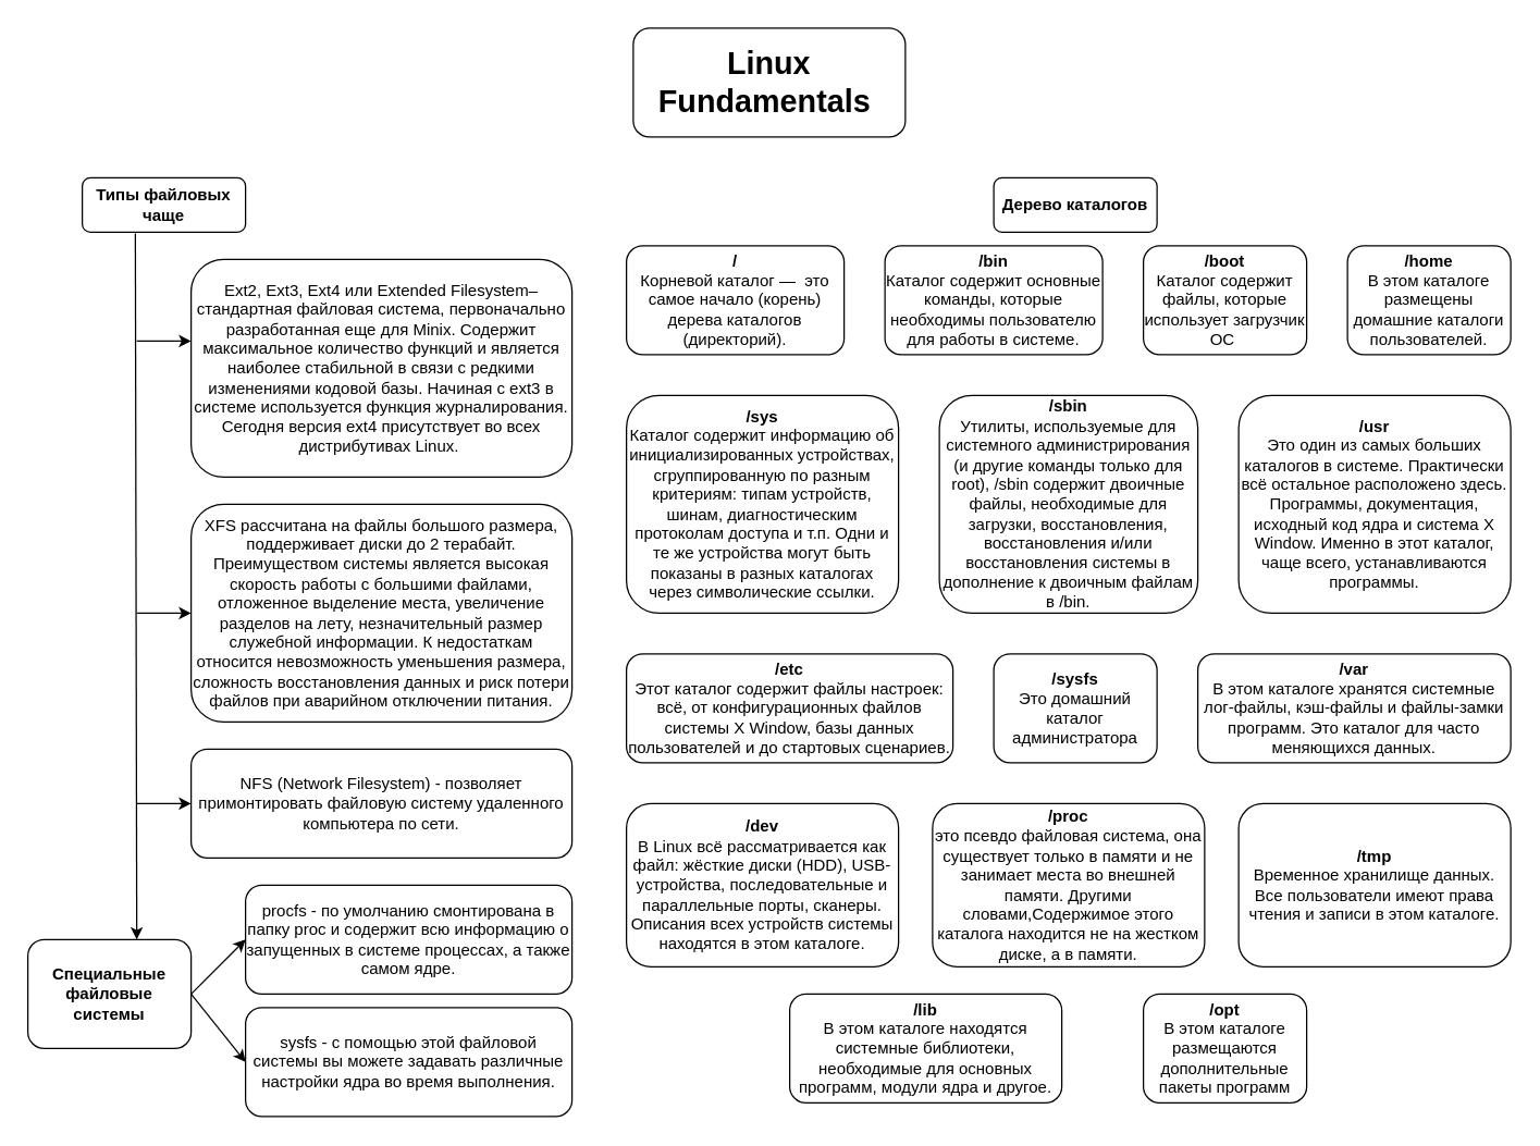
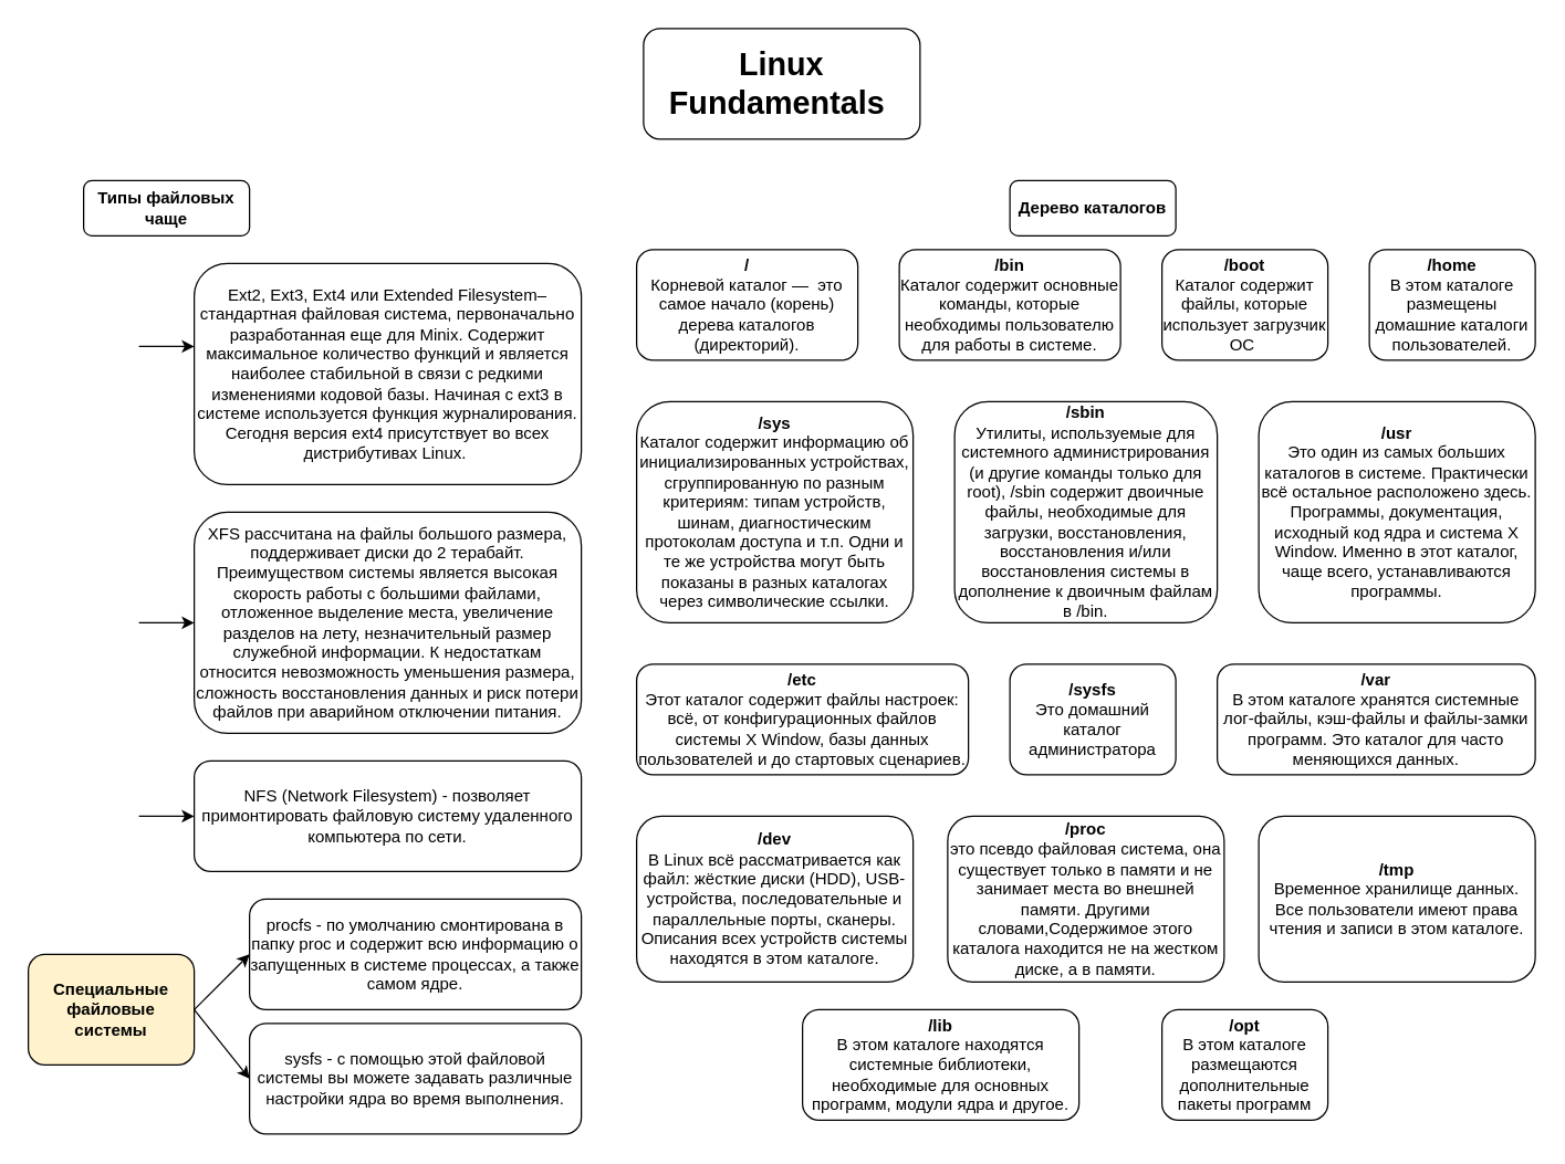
  <mxCell id="0" />
  <mxCell id="1" parent="0" />
  <mxCell id="2" value="&lt;font style=&quot;font-size: 23px;&quot;&gt;Linux Fundamentals&amp;nbsp;&lt;/font&gt;" style="rounded=1;whiteSpace=wrap;html=1;fontStyle=1" vertex="1" parent="1"><mxGeometry x="465" y="20" width="200" height="80" as="geometry" /></mxCell>
  <mxCell id="3" value="Типы файловых чаще" style="rounded=1;whiteSpace=wrap;html=1;fontStyle=1" vertex="1" parent="1"><mxGeometry x="60" y="130" width="120" height="40" as="geometry" /></mxCell>
- <mxCell id="4" value="Специальные файловые системы" style="rounded=1;whiteSpace=wrap;html=1;fontStyle=1" vertex="1" parent="1"><mxGeometry x="20" y="690" width="120" height="80" as="geometry" /></mxCell>
+ <mxCell id="4" value="Специальные файловые системы" style="rounded=1;whiteSpace=wrap;html=1;fontStyle=1;fillColor=#fff2cc;" vertex="1" parent="1"><mxGeometry x="20" y="690" width="120" height="80" as="geometry" /></mxCell>
  <mxCell id="5" value="sysfs - с помощью этой файловой системы вы можете задавать различные настройки ядра во время выполнения." style="rounded=1;whiteSpace=wrap;html=1;" vertex="1" parent="1"><mxGeometry x="180" y="740" width="240" height="80" as="geometry" /></mxCell>
  <mxCell id="6" value="NFS (Network Filesystem) - позволяет примонтировать файловую систему удаленного компьютера по сети." style="rounded=1;whiteSpace=wrap;html=1;" vertex="1" parent="1"><mxGeometry x="140" y="550" width="280" height="80" as="geometry" /></mxCell>
  <mxCell id="7" value="XFS рассчитана на файлы большого размера, поддерживает диски до 2 терабайт. Преимуществом системы является высокая скорость работы с большими файлами, отложенное выделение места, увеличение разделов на лету, незначительный размер служебной информации. К недостаткам относится невозможность уменьшения размера, сложность восстановления данных и риск потери файлов при аварийном отключении питания." style="rounded=1;whiteSpace=wrap;html=1;" vertex="1" parent="1"><mxGeometry x="140" y="370" width="280" height="160" as="geometry" /></mxCell>
  <mxCell id="8" value="Дерево каталогов" style="rounded=1;whiteSpace=wrap;html=1;fontStyle=1" vertex="1" parent="1"><mxGeometry x="730" y="130" width="120" height="40" as="geometry" /></mxCell>
  <mxCell id="9" value="Ext2, Ext3, Ext4 или Extended Filesystem– стандартная файловая система, первоначально разработанная еще для Minix. Содержит максимальное количество функций и является наиболее стабильной в связи с редкими изменениями кодовой базы. Начиная с ext3 в системе используется функция журналирования. Сегодня версия ext4 присутствует во всех дистрибутивах Linux.&amp;nbsp;" style="rounded=1;whiteSpace=wrap;html=1;" vertex="1" parent="1"><mxGeometry x="140" y="190" width="280" height="160" as="geometry" /></mxCell>
  <mxCell id="10" value="&lt;div&gt;procfs - по умолчанию смонтирована в папку proc и содержит всю информацию о запущенных в системе процессах, а также самом ядре.&lt;/div&gt;" style="rounded=1;whiteSpace=wrap;html=1;" vertex="1" parent="1"><mxGeometry x="180" y="650" width="240" height="80" as="geometry" /></mxCell>
- <mxCell id="11" value="" style="endArrow=classic;html=1;rounded=0;exitX=0.325;exitY=1.025;exitDx=0;exitDy=0;exitPerimeter=0;entryX=0.667;entryY=0;entryDx=0;entryDy=0;entryPerimeter=0;" edge="1" parent="1" source="3" target="4"><mxGeometry width="50" height="50" relative="1" as="geometry"><mxPoint x="530" y="470" as="sourcePoint" /><mxPoint x="580" y="420" as="targetPoint" /></mxGeometry></mxCell>
  <mxCell id="12" value="" style="endArrow=classic;html=1;rounded=0;" edge="1" parent="1"><mxGeometry width="50" height="50" relative="1" as="geometry"><mxPoint x="100" y="250" as="sourcePoint" /><mxPoint x="140" y="250" as="targetPoint" /></mxGeometry></mxCell>
  <mxCell id="13" value="" style="endArrow=classic;html=1;rounded=0;" edge="1" parent="1"><mxGeometry width="50" height="50" relative="1" as="geometry"><mxPoint x="100" y="450" as="sourcePoint" /><mxPoint x="140" y="450" as="targetPoint" /></mxGeometry></mxCell>
  <mxCell id="14" value="" style="endArrow=classic;html=1;rounded=0;" edge="1" parent="1" target="6"><mxGeometry width="50" height="50" relative="1" as="geometry"><mxPoint x="100" y="590" as="sourcePoint" /><mxPoint x="580" y="420" as="targetPoint" /></mxGeometry></mxCell>
  <mxCell id="15" value="" style="endArrow=classic;html=1;rounded=0;exitX=1;exitY=0.5;exitDx=0;exitDy=0;entryX=0;entryY=0.5;entryDx=0;entryDy=0;" edge="1" parent="1" source="4" target="10"><mxGeometry width="50" height="50" relative="1" as="geometry"><mxPoint x="530" y="470" as="sourcePoint" /><mxPoint x="580" y="420" as="targetPoint" /></mxGeometry></mxCell>
  <mxCell id="16" value="" style="endArrow=classic;html=1;rounded=0;exitX=1;exitY=0.5;exitDx=0;exitDy=0;entryX=0;entryY=0.5;entryDx=0;entryDy=0;" edge="1" parent="1" source="4" target="5"><mxGeometry width="50" height="50" relative="1" as="geometry"><mxPoint x="530" y="470" as="sourcePoint" /><mxPoint x="580" y="420" as="targetPoint" /></mxGeometry></mxCell>
  <mxCell id="17" value="&lt;b&gt;/&lt;/b&gt;&lt;br&gt;Корневой каталог —&amp;nbsp; это самое начало (корень) дерева каталогов (директорий)." style="rounded=1;whiteSpace=wrap;html=1;" vertex="1" parent="1"><mxGeometry x="460" y="180" width="160" height="80" as="geometry" /></mxCell>
  <mxCell id="18" value="&lt;span style=&quot;font-weight: 700;&quot;&gt;/home&lt;/span&gt;&lt;br&gt;В этом каталоге размещены домашние каталоги пользователей." style="rounded=1;whiteSpace=wrap;html=1;" vertex="1" parent="1"><mxGeometry x="990" y="180" width="120" height="80" as="geometry" /></mxCell>
  <mxCell id="19" value="&lt;span style=&quot;font-weight: 700;&quot;&gt;/etc&lt;/span&gt;&lt;br&gt;Этот каталог содержит файлы настроек: всё, от конфигурационных файлов системы X Window, базы данных пользователей и до стартовых сценариев." style="rounded=1;whiteSpace=wrap;html=1;" vertex="1" parent="1"><mxGeometry x="460" y="480" width="240" height="80" as="geometry" /></mxCell>
  <mxCell id="20" value="&lt;span style=&quot;font-weight: 700;&quot;&gt;/boot&lt;/span&gt;&lt;br&gt;Каталог содержит файлы, которые использует загрузчик ОС&amp;nbsp;" style="rounded=1;whiteSpace=wrap;html=1;" vertex="1" parent="1"><mxGeometry x="840" y="180" width="120" height="80" as="geometry" /></mxCell>
  <mxCell id="21" value="&lt;span style=&quot;font-weight: 700;&quot;&gt;/var&lt;/span&gt;&lt;br&gt;В этом каталоге хранятся системные лог-файлы, кэш-файлы и файлы-замки программ. Это каталог для часто меняющихся данных." style="rounded=1;whiteSpace=wrap;html=1;" vertex="1" parent="1"><mxGeometry x="880" y="480" width="230" height="80" as="geometry" /></mxCell>
  <mxCell id="22" value="&lt;b&gt;/lib&lt;/b&gt;&lt;br&gt;В этом каталоге находятся системные библиотеки, необходимые для основных программ, модули ядра и другое." style="rounded=1;whiteSpace=wrap;html=1;" vertex="1" parent="1"><mxGeometry x="580" y="730" width="200" height="80" as="geometry" /></mxCell>
  <mxCell id="23" value="&lt;span style=&quot;font-weight: 700;&quot;&gt;/dev&lt;/span&gt;&lt;br&gt;В Linux всё рассматривается как файл: жёсткие диски (HDD), USB-устройства, последовательные и параллельные порты, сканеры. Описания всех устройств системы находятся в этом каталоге." style="rounded=1;whiteSpace=wrap;html=1;" vertex="1" parent="1"><mxGeometry x="460" y="590" width="200" height="120" as="geometry" /></mxCell>
  <mxCell id="24" value="&lt;span style=&quot;font-weight: 700;&quot;&gt;/proc&lt;/span&gt;&lt;br&gt;это псевдо файловая система, она существует только в памяти и не занимает места во внешней памяти. Другими словами,Содержимое этого каталога находится не на жестком диске, а в памяти." style="rounded=1;whiteSpace=wrap;html=1;" vertex="1" parent="1"><mxGeometry x="685" y="590" width="200" height="120" as="geometry" /></mxCell>
  <mxCell id="25" value="&lt;span style=&quot;font-weight: 700;&quot;&gt;/usr&lt;/span&gt;&lt;br&gt;Это один из самых больших каталогов в системе. Практически всё остальное расположено здесь. Программы, документация, исходный код ядра и система X Window. Именно в этот каталог, чаще всего, устанавливаются программы." style="rounded=1;whiteSpace=wrap;html=1;" vertex="1" parent="1"><mxGeometry x="910" y="290" width="200" height="160" as="geometry" /></mxCell>
  <mxCell id="26" value="&lt;span style=&quot;font-weight: 700;&quot;&gt;/opt&lt;/span&gt;&lt;br&gt;В этом каталоге размещаются дополнительные пакеты программ" style="rounded=1;whiteSpace=wrap;html=1;" vertex="1" parent="1"><mxGeometry x="840" y="730" width="120" height="80" as="geometry" /></mxCell>
  <mxCell id="27" value="&lt;span style=&quot;font-weight: 700;&quot;&gt;/sys&lt;/span&gt;&lt;br&gt;Каталог содержит информацию об инициализированных устройствах, сгруппированную по разным критериям: типам устройств, шинам, диагностическим протоколам доступа и т.п. Одни и те же устройства могут быть показаны в разных каталогах через символические ссылки." style="rounded=1;whiteSpace=wrap;html=1;" vertex="1" parent="1"><mxGeometry x="460" y="290" width="200" height="160" as="geometry" /></mxCell>
  <mxCell id="28" value="&lt;span style=&quot;font-weight: 700;&quot;&gt;/sbin&lt;br&gt;&lt;/span&gt;Утилиты, используемые для системного администрирования (и другие команды только для root), /sbin содержит двоичные файлы, необходимые для загрузки, восстановления, восстановления и/или восстановления системы в дополнение к двоичным файлам в /bin." style="rounded=1;whiteSpace=wrap;html=1;" vertex="1" parent="1"><mxGeometry x="690" y="290" width="190" height="160" as="geometry" /></mxCell>
  <mxCell id="29" value="&lt;span style=&quot;font-weight: 700;&quot;&gt;/sysfs&lt;/span&gt;&lt;br&gt;Это домашний каталог администратора" style="rounded=1;whiteSpace=wrap;html=1;" vertex="1" parent="1"><mxGeometry x="730" y="480" width="120" height="80" as="geometry" /></mxCell>
  <mxCell id="30" value="&lt;span style=&quot;font-weight: 700;&quot;&gt;/tmp&lt;/span&gt;&lt;br&gt;Временное хранилище данных. Все пользователи имеют права чтения и записи в этом каталоге." style="rounded=1;whiteSpace=wrap;html=1;" vertex="1" parent="1"><mxGeometry x="910" y="590" width="200" height="120" as="geometry" /></mxCell>
  <mxCell id="31" value="&lt;div&gt;&lt;b&gt;/bin&lt;/b&gt;&lt;/div&gt;&lt;div&gt;&lt;span style=&quot;&quot;&gt;&#09;&lt;/span&gt;Каталог содержит основные команды, которые необходимы пользователю для работы в системе.&lt;/div&gt;" style="rounded=1;whiteSpace=wrap;html=1;" vertex="1" parent="1"><mxGeometry x="650" y="180" width="160" height="80" as="geometry" /></mxCell>
